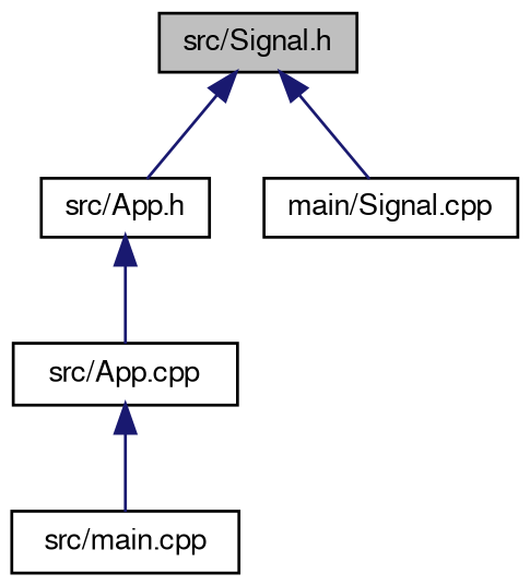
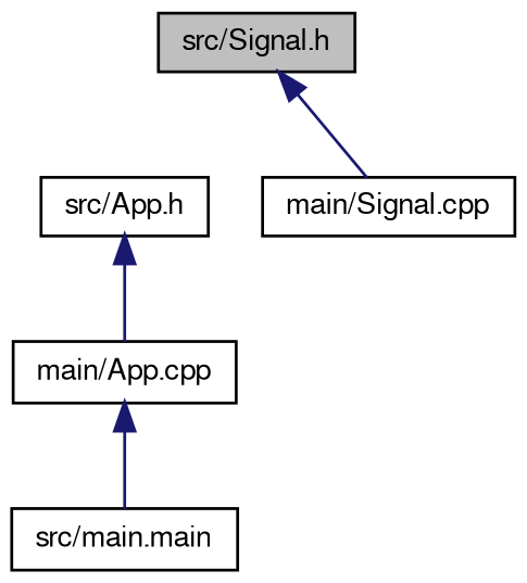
  digraph {
    node [color=black fillcolor=white fontname=FreeSans fontsize=10 shape=record style=filled]
    edge [color=midnightblue dir=back fontname=FreeSans fontsize=10 labelfontname=FreeSans labelfontsize=10 style=solid]
    n1 [fillcolor=grey75 fontcolor=black height=0.2 label="src/Signal.h" width=0.4]
    n2 [height=0.2 label="src/App.h" width=0.4]
    n3 [height=0.2 label="main/Signal.cpp" width=0.4]
-   n4 [height=0.2 label="src/App.cpp" width=0.4]
-   n5 [height=0.2 label="src/main.cpp" width=0.4]
-   n1 -> n2
+   n4 [height=0.2 label="main/App.cpp" width=0.4]
+   n5 [height=0.2 label="src/main.main" width=0.4]
    n1 -> n3
    n2 -> n4
    n4 -> n5
  }
